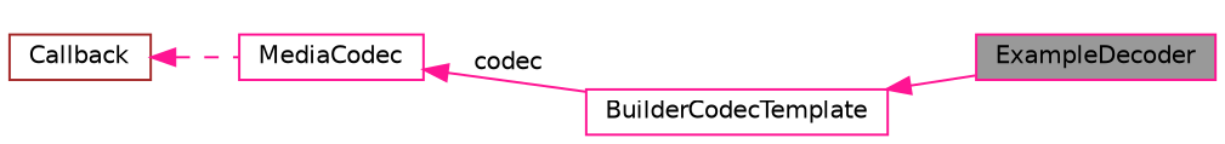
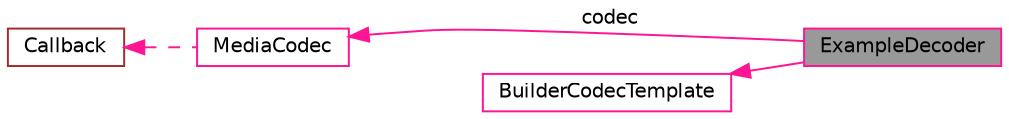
  digraph {
    rankdir=LR
    node [color=deeppink fillcolor=white fontname=Helvetica fontsize=10 shape=box style=filled]
    edge [color=deeppink dir=back fontname=Helvetica fontsize=10 labelfontname=Helvetica labelfontsize=10 style=solid]
    n1 [fillcolor=grey60 fontcolor=black height=0.2 label=ExampleDecoder width=0.4]
    n2 [height=0.2 label=BuilderCodecTemplate width=0.4]
    n3 [color=brown height=0.2 label=Callback width=0.4]
    n4 [height=0.2 label=MediaCodec width=0.4]
    n2 -> n1
    n3 -> n4 [style=dashed]
-   n4 -> n2 [label=" codec"]
+   n4 -> n1 [label=" codec"]
  }
